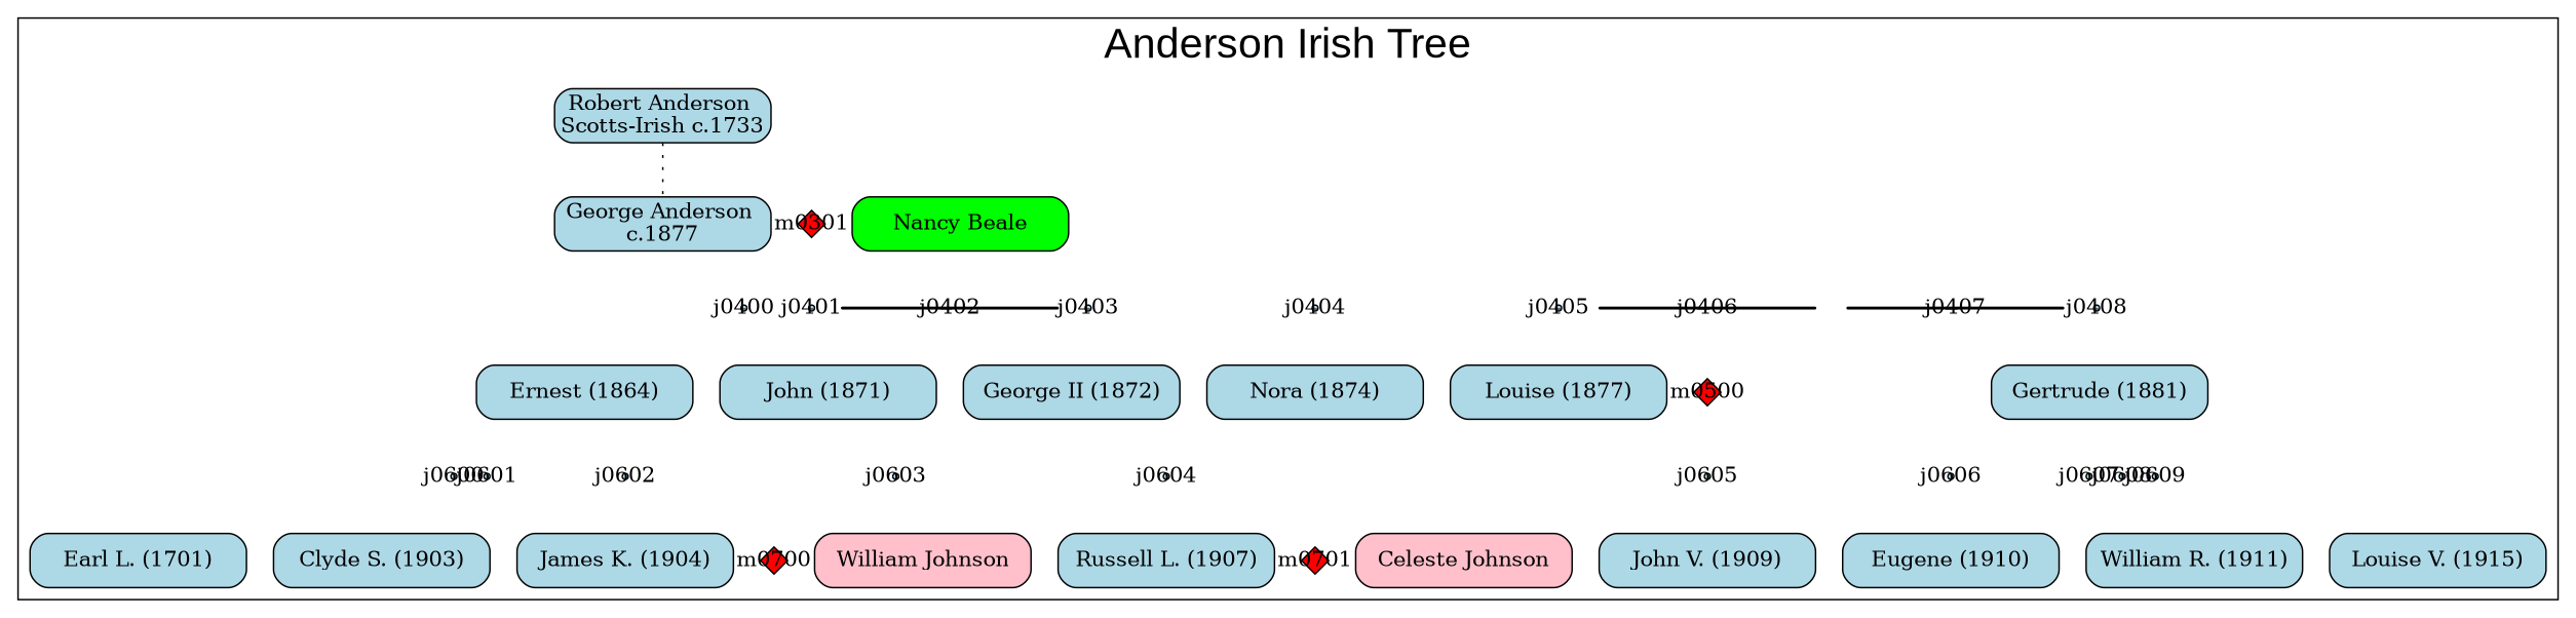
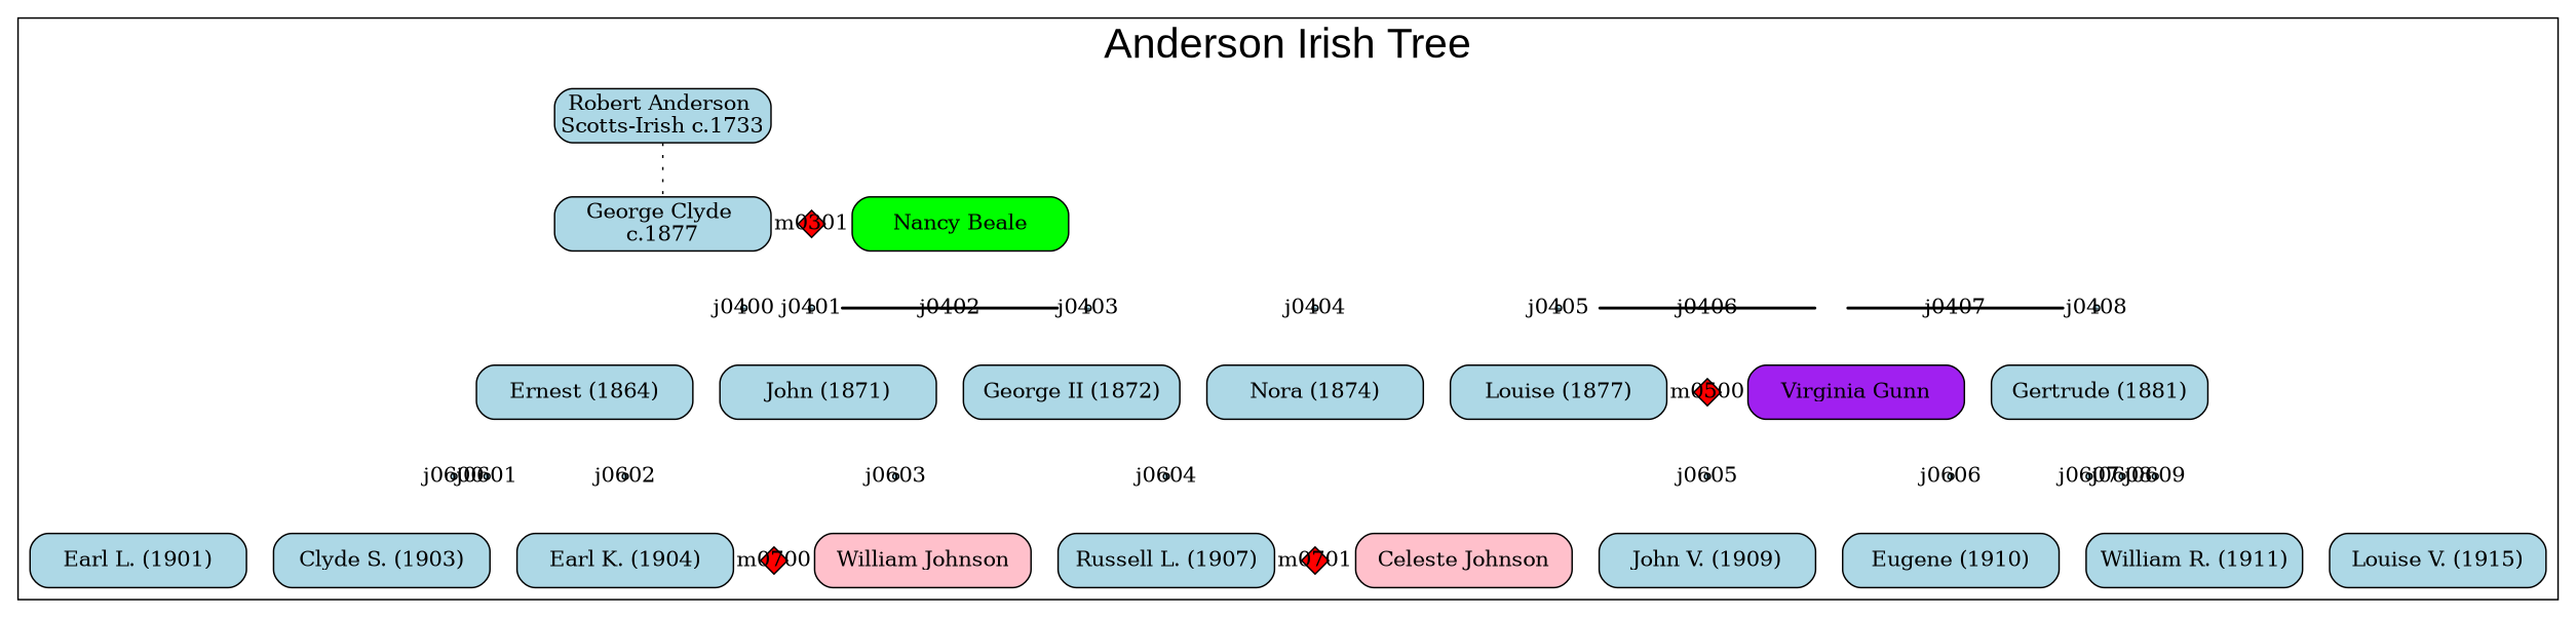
  digraph {
    splines=ortho
    node [fillcolor=lightblue fixedsize=true regular=0 shape=box style="rounded,filled"]
    edge [dir=none style=invis]
-   n1 [label="George Anderson \nc.1877" width=2.0]
+   n1 [label="George Clyde \nc.1877" width=2.0]
    m0301 [fillcolor=red height=0.25 shape=diamond style=filled width=0.25]
    n3 [fillcolor=green label="Nancy Beale" width=2.0]
    j0401 [height=0.05 shape=circle style=filled width=0.05]
    j0402 [height=0 shape=invis width=2.0 regular=""]
    j0400 [height=0.05 shape=circle style=filled width=0.05]
    j0403 [height=0.05 shape=circle style=filled width=0.05]
    j0404 [height=0.05 shape=circle style=filled width=0.05]
    j0405 [height=0.05 shape=circle style=filled width=0.05]
    j0406 [height=0 shape=invis width=2.0 regular=""]
    j0408 [height=0.05 shape=circle style=filled width=0.05]
    j0407 [height=0 shape=invis width=2.0 regular=""]
    n13 [group=vg1 label="Ernest (1864)" width=2.0]
    n14 [label="John (1871)" width=2.0]
    n15 [label="George II (1872)" width=2.0]
    n16 [label="Nora (1874)" width=2.0]
    n17 [label="Louise (1877)" width=2.0]
    m0500 [fillcolor=red height=0.25 shape=diamond style=filled width=0.25]
    n19 [label="Gertrude (1881)" width=2.0]
+   n20 [fillcolor=purple label="Virginia Gunn" width=2.0]
    j0605 [height=0.05 shape=circle style=filled width=0.05]
    j0606 [height=0.05 shape=circle style=filled width=0.05]
    j0600 [height=0.05 shape=circle style=filled width=0.05]
    j0601 [height=0.05 shape=circle style=filled width=0.05]
    j0602 [height=0.05 shape=circle style=filled width=0.05]
    j0603 [height=0.05 shape=circle style=filled width=0.05]
    j0604 [height=0.05 shape=circle style=filled width=0.05]
    j0607 [height=0.05 shape=circle style=filled width=0.05]
    j0608 [height=0.05 shape=circle style=filled width=0.05]
    j0609 [height=0.05 shape=circle style=filled width=0.05]
-   n31 [group=vg1 label="Earl L. (1701)" width=2.0]
+   n31 [group=vg1 label="Earl L. (1901)" width=2.0]
    n32 [label="Clyde S. (1903)" width=2.0]
-   n33 [label="James K. (1904)" width=2.0]
+   n33 [label="Earl K. (1904)" width=2.0]
    m0700 [fillcolor=red height=0.25 shape=diamond style=filled width=0.25]
    n35 [label="Russell L. (1907)" width=2.0]
    m0701 [fillcolor=red height=0.25 shape=diamond style=filled width=0.25]
    n37 [label="John V. (1909)" width=2.0]
    n38 [label="Eugene (1910)" width=2.0]
    n39 [label="William R. (1911)" width=2.0]
    n40 [label="Louise V. (1915)" width=2.0]
    n41 [fillcolor=pink label="William Johnson" width=2.0]
    n42 [fillcolor=pink label="Celeste Johnson" width=2.0]
    n43 [label="Robert Anderson \nScotts-Irish c.1733" width=2.0]
    subgraph cluster_1 {
      fontname=arial
      fontsize=28
      label="Anderson Irish Tree"
      rankdir=LR
      n43
      subgraph sub_2 {
        fontname=arial
        fontsize=28
        label="Anderson Family Tree"
        rank=same
        rankdir=LR
        n1
        m0301
        n3
      }
      subgraph sub_3 {
        fontname=arial
        fontsize=28
        label="Anderson Family Tree"
        rank=same
        rankdir=LR
        j0401
        j0402
        j0400
        j0403
        j0404
        j0405
        j0406
        j0408
        j0407
      }
      subgraph sub_4 {
        fontname=arial
        fontsize=28
        label="Anderson Family Tree"
        rank=same
        rankdir=LR
        n13
        n14
        n15
        n16
        n17
        m0500
        n19
+       n20
      }
      subgraph sub_5 {
        fontname=arial
        fontsize=28
        label="Anderson Family Tree"
        rank=same
        rankdir=LR
        j0605
        j0606
        j0600
        j0601
        j0602
        j0603
        j0604
        j0607
        j0608
        j0609
      }
      subgraph sub_6 {
        fontname=arial
        fontsize=28
        label="Anderson Family Tree"
        rank=same
        rankdir=LR
        n31
        n32
        n33
        m0700
        n35
        m0701
        n37
        n38
        n39
        n40
        n41
        n42
      }
    }
    n1 -> m0301
    m0301 -> n3
    m0301 -> j0401
    j0401 -> j0402
    j0401 -> n14
    j0402 -> j0403
    j0400 -> j0401
    j0400 -> n13 [headport=ne]
    j0403 -> j0404
    j0403 -> n15 [headport=n]
    j0404 -> j0405
    j0404 -> n16
    j0405 -> j0406
    j0405 -> n17
    j0406 -> j0407
    j0408 -> n19
    j0407 -> j0408
    n13 -> n14
    n14 -> n15
    n15 -> n16
    n16 -> n17
    n17 -> m0500
+   m0500 -> n20
    m0500 -> j0605
+   n20 -> n19
    j0605 -> j0606
    j0605 -> j0606
    j0605 -> n37
    j0606 -> j0607
    j0606 -> j0607
    j0606 -> n38
    j0600 -> j0601
    j0600 -> j0601
    j0600 -> n31
    j0601 -> j0602
    j0601 -> j0602
    j0601 -> n32
    j0602 -> j0603
    j0602 -> j0603
    j0602 -> n33
    j0603 -> j0604
    j0603 -> j0604
    j0604 -> j0605
    j0604 -> j0605
    j0604 -> n35
    j0607 -> j0608
    j0607 -> j0608
    j0607 -> n39
    j0608 -> j0609
    j0608 -> j0609
    j0609 -> n40
    n31 -> n32
    n32 -> n33
    n33 -> m0700
    m0700 -> n41
    n35 -> m0701
    m0701 -> n42
    n37 -> n38
    n38 -> n39
    n43 -> n1 [style=dotted]
  }
